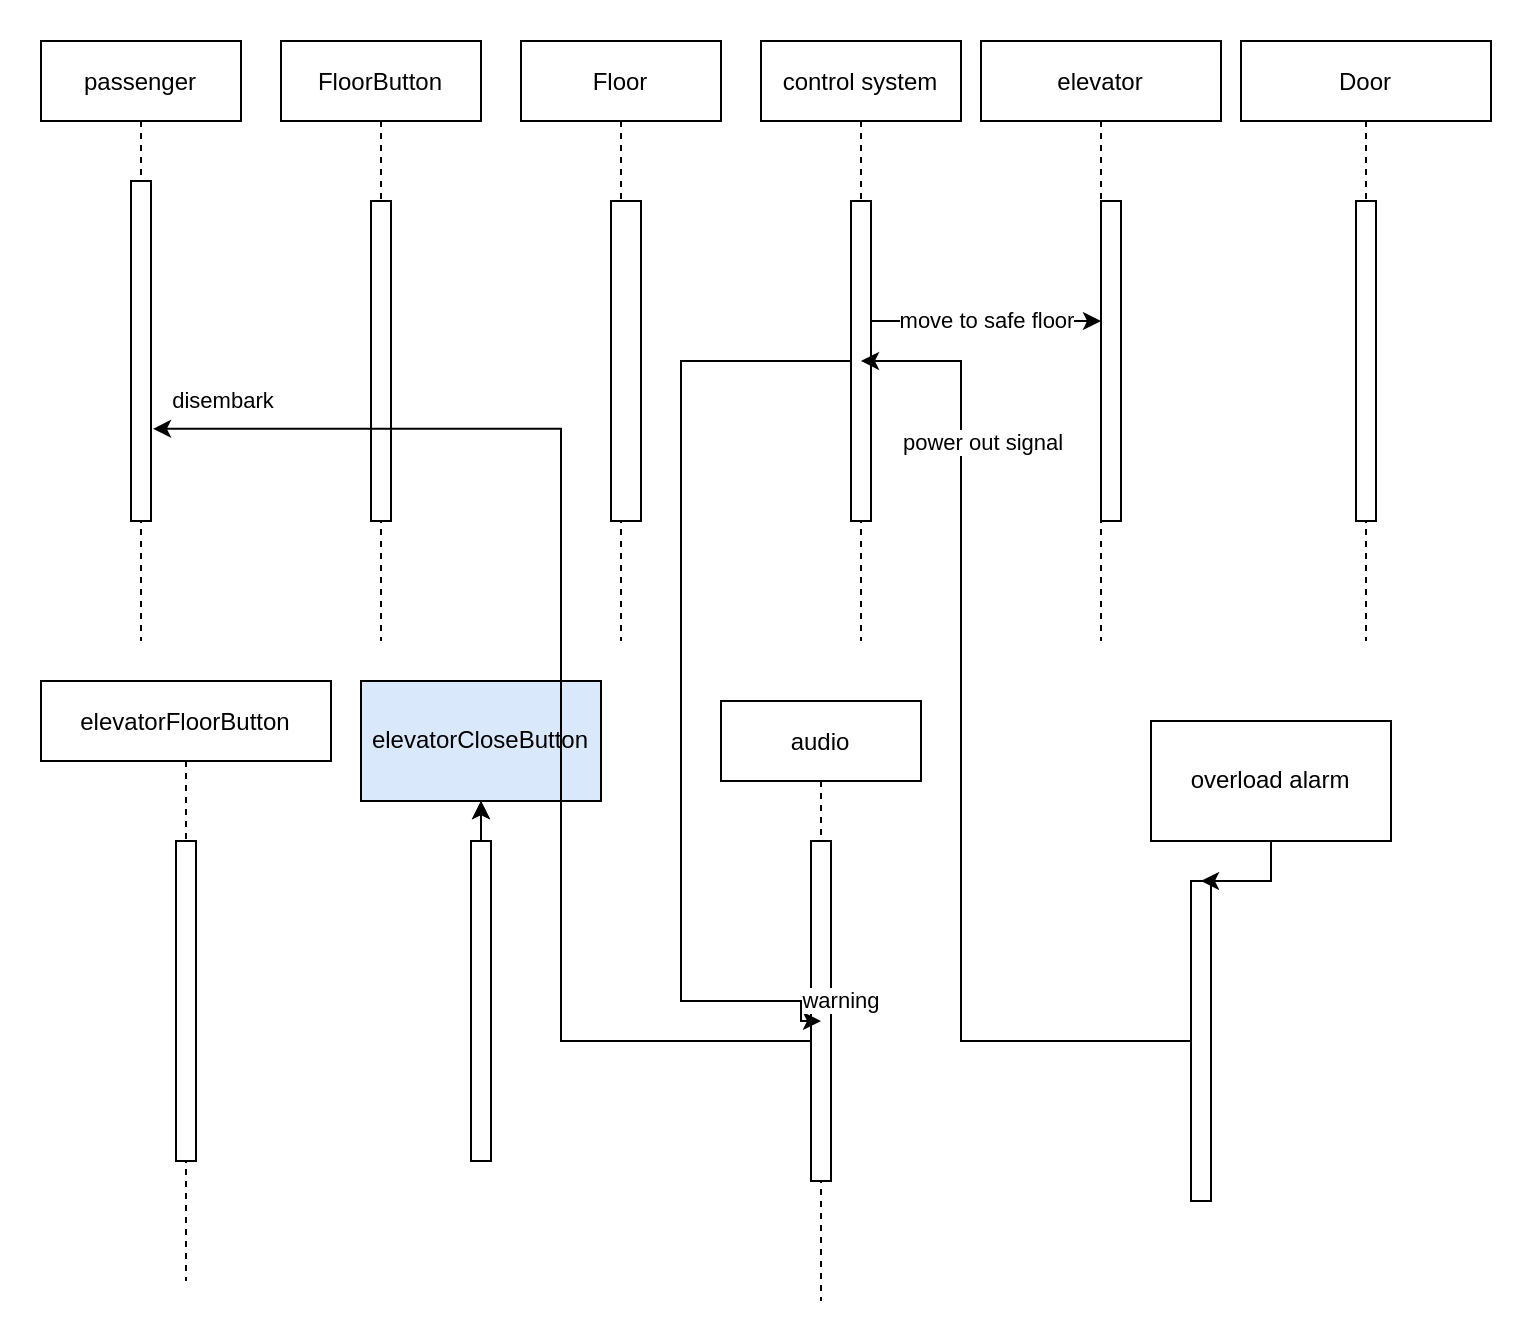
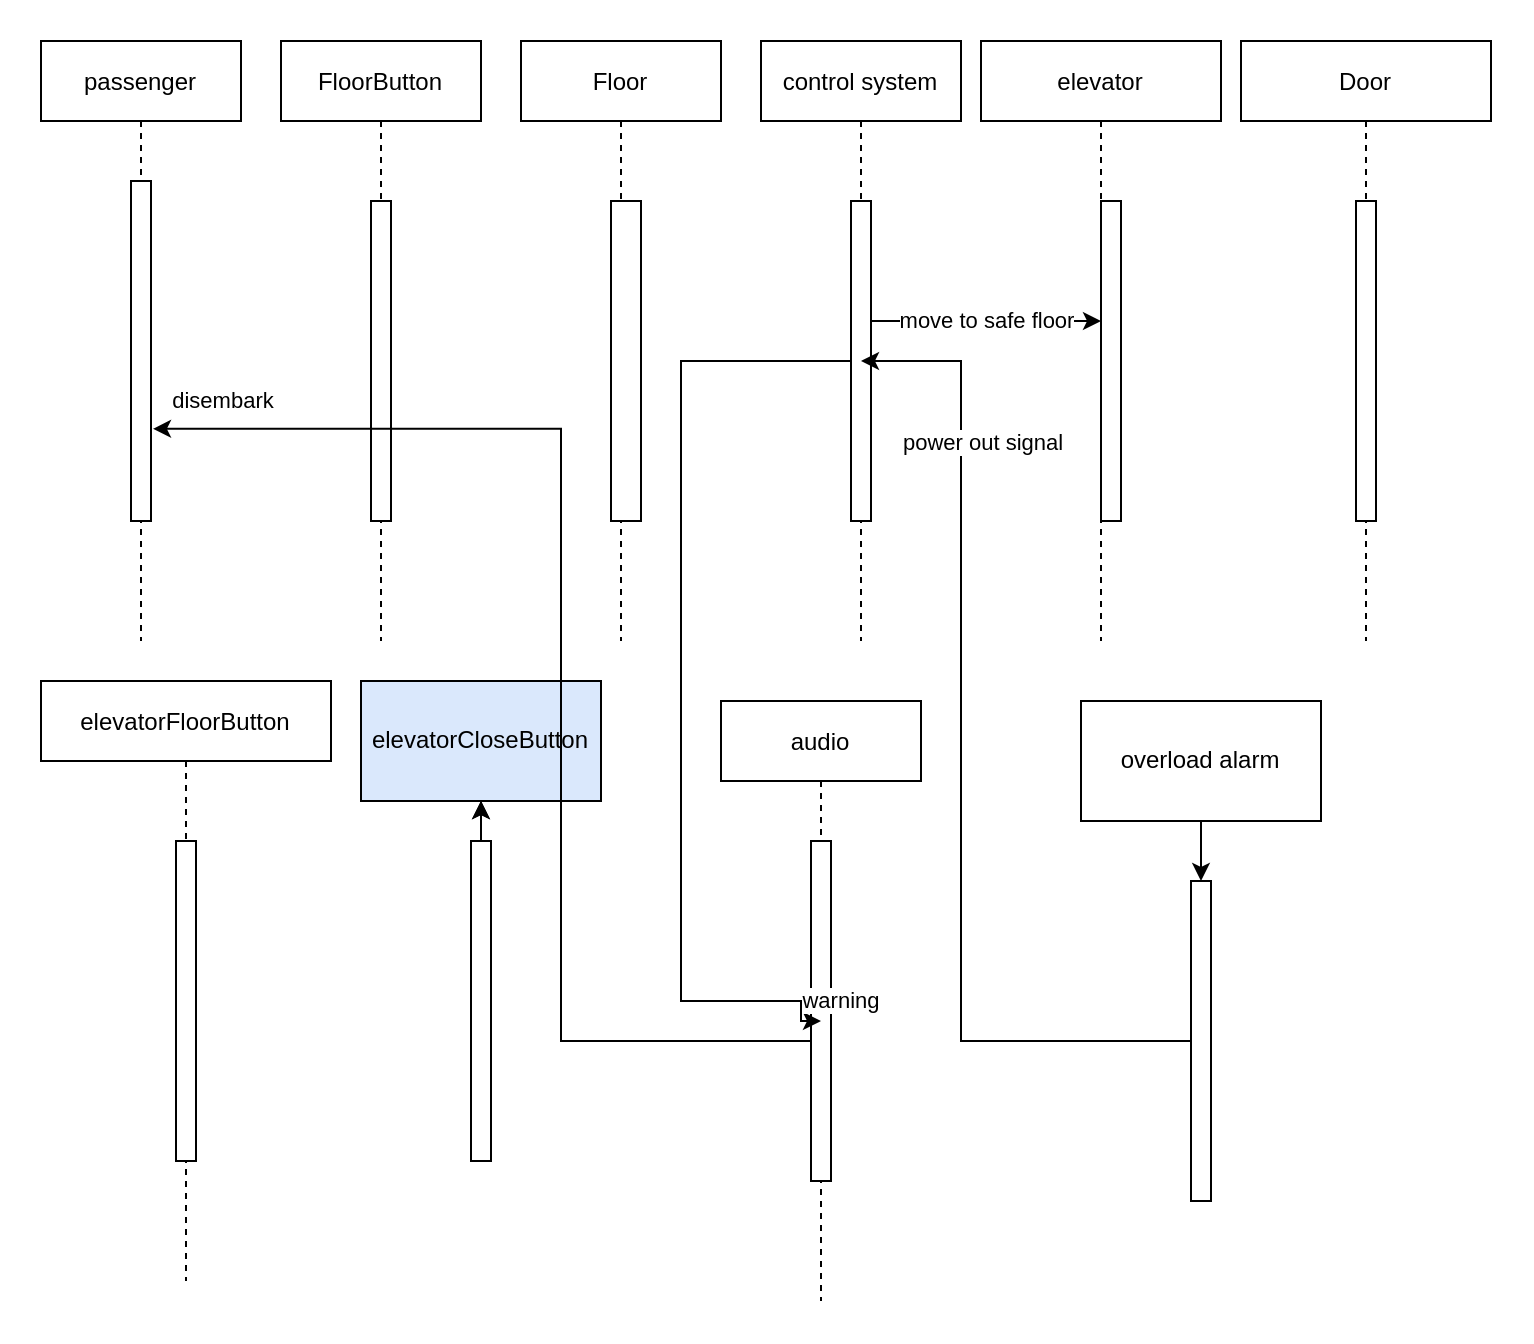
  <mxCell id="0" />
  <mxCell id="1" parent="0" />
  <mxCell id="2" value="passenger" style="shape=umlLifeline;perimeter=lifelinePerimeter;container=1;collapsible=0;recursiveResize=0;rounded=0;shadow=0;strokeWidth=1;" parent="1" vertex="1"><mxGeometry x="20" y="20" width="100" height="300" as="geometry" /></mxCell>
  <mxCell id="3" value="" style="points=[];perimeter=orthogonalPerimeter;rounded=0;shadow=0;strokeWidth=1;fillColor=default;strokeColor=default;fontColor=default;" parent="2" vertex="1"><mxGeometry x="45" y="70" width="10" height="170" as="geometry" /></mxCell>
  <mxCell id="4" value="FloorButton" style="shape=umlLifeline;perimeter=lifelinePerimeter;container=1;collapsible=0;recursiveResize=0;rounded=0;shadow=0;strokeWidth=1;" parent="1" vertex="1"><mxGeometry x="140" y="20" width="100" height="300" as="geometry" /></mxCell>
  <mxCell id="5" value="" style="points=[];perimeter=orthogonalPerimeter;rounded=0;shadow=0;strokeWidth=1;" parent="4" vertex="1"><mxGeometry x="45" y="80" width="10" height="160" as="geometry" /></mxCell>
  <mxCell id="6" value="Floor" style="shape=umlLifeline;perimeter=lifelinePerimeter;container=1;collapsible=0;recursiveResize=0;rounded=0;shadow=0;strokeWidth=1;" parent="1" vertex="1"><mxGeometry x="260" y="20" width="100" height="300" as="geometry" /></mxCell>
  <mxCell id="7" value="" style="points=[];perimeter=orthogonalPerimeter;rounded=0;shadow=0;strokeWidth=1;" parent="6" vertex="1"><mxGeometry x="45" y="80" width="15" height="160" as="geometry" /></mxCell>
  <mxCell id="8" value="control system" style="shape=umlLifeline;perimeter=lifelinePerimeter;container=1;collapsible=0;recursiveResize=0;rounded=0;shadow=0;strokeWidth=1;fontColor=default;" parent="1" vertex="1"><mxGeometry x="380" y="20" width="100" height="300" as="geometry" /></mxCell>
  <mxCell id="9" value="" style="points=[];perimeter=orthogonalPerimeter;rounded=0;shadow=0;strokeWidth=1;fillColor=default;strokeColor=default;fontColor=default;" parent="8" vertex="1"><mxGeometry x="45" y="80" width="10" height="160" as="geometry" /></mxCell>
  <mxCell id="10" value="elevator" style="shape=umlLifeline;perimeter=lifelinePerimeter;container=1;collapsible=0;recursiveResize=0;rounded=0;shadow=0;strokeWidth=1;fontColor=default;fillColor=default;strokeColor=default;" parent="1" vertex="1"><mxGeometry x="490" y="20" width="120" height="300" as="geometry" /></mxCell>
  <mxCell id="11" value="" style="points=[];perimeter=orthogonalPerimeter;rounded=0;shadow=0;strokeWidth=1;fillColor=default;strokeColor=default;fontColor=default;" parent="10" vertex="1"><mxGeometry x="60" y="80" width="10" height="160" as="geometry" /></mxCell>
  <mxCell id="12" value="Door" style="shape=umlLifeline;perimeter=lifelinePerimeter;container=1;collapsible=0;recursiveResize=0;rounded=0;shadow=0;strokeWidth=1;fillColor=default;strokeColor=default;fontColor=default;" parent="1" vertex="1"><mxGeometry x="620" y="20" width="125" height="300" as="geometry" /></mxCell>
  <mxCell id="13" value="" style="points=[];perimeter=orthogonalPerimeter;rounded=0;shadow=0;strokeWidth=1;fillColor=default;strokeColor=default;fontColor=default;" parent="12" vertex="1"><mxGeometry x="57.5" y="80" width="10" height="160" as="geometry" /></mxCell>
  <mxCell id="14" value="elevatorFloorButton" style="shape=umlLifeline;perimeter=lifelinePerimeter;container=1;collapsible=0;recursiveResize=0;rounded=0;shadow=0;strokeWidth=1;" parent="1" vertex="1"><mxGeometry x="20" y="340" width="145" height="300" as="geometry" /></mxCell>
  <mxCell id="15" value="" style="points=[];perimeter=orthogonalPerimeter;rounded=0;shadow=0;strokeWidth=1;" parent="14" vertex="1"><mxGeometry x="67.5" y="80" width="10" height="160" as="geometry" /></mxCell>
  <mxCell id="16" value="" style="edgeStyle=orthogonalEdgeStyle;rounded=0;orthogonalLoop=1;jettySize=auto;html=1;" parent="1" source="18" target="19" edge="1"><mxGeometry relative="1" as="geometry" /></mxCell>
  <mxCell id="17" value="" style="edgeStyle=orthogonalEdgeStyle;rounded=0;orthogonalLoop=1;jettySize=auto;html=1;" parent="1" source="18" target="19" edge="1"><mxGeometry relative="1" as="geometry" /></mxCell>
  <mxCell id="18" value="" style="points=[];perimeter=orthogonalPerimeter;rounded=0;shadow=0;strokeWidth=1;fillColor=default;strokeColor=default;fontColor=default;" parent="1" vertex="1"><mxGeometry x="235" y="420" width="10" height="160" as="geometry" /></mxCell>
  <mxCell id="19" value="elevatorCloseButton" style="whiteSpace=wrap;html=1;rounded=0;shadow=0;strokeWidth=1;fillColor=#dae8fc;" parent="1" vertex="1"><mxGeometry x="180" y="340" width="120" height="60" as="geometry" /></mxCell>
  <mxCell id="20" value="" style="edgeStyle=orthogonalEdgeStyle;rounded=0;orthogonalLoop=1;jettySize=auto;html=1;labelBackgroundColor=default;fontColor=default;strokeColor=default;" edge="1" parent="1" source="22"><mxGeometry relative="1" as="geometry"><mxPoint x="430" y="180" as="targetPoint" /><Array as="points"><mxPoint x="480" y="520" /><mxPoint x="480" y="180" /></Array></mxGeometry></mxCell>
  <mxCell id="21" value="power out signal&lt;br&gt;" style="edgeLabel;html=1;align=center;verticalAlign=middle;resizable=0;points=[];fontColor=default;labelBackgroundColor=default;" vertex="1" connectable="0" parent="20"><mxGeometry x="0.826" y="-3" relative="1" as="geometry"><mxPoint x="16" y="43" as="offset" /></mxGeometry></mxCell>
  <mxCell id="22" value="" style="points=[];perimeter=orthogonalPerimeter;rounded=0;shadow=0;strokeWidth=1;fillColor=default;strokeColor=default;fontColor=default;" parent="1" vertex="1"><mxGeometry x="595" y="440" width="10" height="160" as="geometry" /></mxCell>
  <mxCell id="23" value="" style="edgeStyle=orthogonalEdgeStyle;rounded=0;orthogonalLoop=1;jettySize=auto;html=1;" parent="1" source="24" target="22" edge="1"><mxGeometry relative="1" as="geometry" /></mxCell>
- <mxCell id="24" value="overload alarm" style="whiteSpace=wrap;html=1;rounded=0;shadow=0;strokeWidth=1;" parent="1" vertex="1"><mxGeometry x="575" y="360" width="120" height="60" as="geometry" /></mxCell>
+ <mxCell id="24" value="overload alarm" style="whiteSpace=wrap;html=1;rounded=0;shadow=0;strokeWidth=1;" parent="1" vertex="1"><mxGeometry x="540" y="350" width="120" height="60" as="geometry" /></mxCell>
  <mxCell id="25" value="audio" style="shape=umlLifeline;perimeter=lifelinePerimeter;container=1;collapsible=0;recursiveResize=0;rounded=0;shadow=0;strokeWidth=1;" parent="1" vertex="1"><mxGeometry x="360" y="350" width="100" height="300" as="geometry" /></mxCell>
  <mxCell id="26" value="" style="points=[];perimeter=orthogonalPerimeter;rounded=0;shadow=0;strokeWidth=1;fillColor=default;strokeColor=default;fontColor=default;" parent="25" vertex="1"><mxGeometry x="45" y="70" width="10" height="170" as="geometry" /></mxCell>
  <mxCell id="27" value="move to safe floor" style="edgeStyle=orthogonalEdgeStyle;rounded=0;orthogonalLoop=1;jettySize=auto;html=1;labelBackgroundColor=default;fontColor=default;strokeColor=default;" edge="1" parent="1" source="9" target="11"><mxGeometry relative="1" as="geometry"><Array as="points"><mxPoint x="460" y="160" /><mxPoint x="460" y="160" /></Array></mxGeometry></mxCell>
  <mxCell id="28" value="warning" style="edgeStyle=orthogonalEdgeStyle;rounded=0;orthogonalLoop=1;jettySize=auto;html=1;labelBackgroundColor=default;fontColor=default;strokeColor=default;" edge="1" parent="1" source="9"><mxGeometry x="0.917" y="20" relative="1" as="geometry"><mxPoint x="410" y="510" as="targetPoint" /><Array as="points"><mxPoint x="340" y="180" /><mxPoint x="340" y="500" /><mxPoint x="400" y="500" /><mxPoint x="400" y="510" /></Array><mxPoint as="offset" /></mxGeometry></mxCell>
  <mxCell id="29" value="" style="edgeStyle=orthogonalEdgeStyle;rounded=0;orthogonalLoop=1;jettySize=auto;html=1;labelBackgroundColor=default;fontColor=default;strokeColor=default;entryX=1.1;entryY=0.729;entryDx=0;entryDy=0;entryPerimeter=0;" edge="1" parent="1" source="26" target="3"><mxGeometry relative="1" as="geometry"><mxPoint x="325" y="505" as="targetPoint" /><Array as="points"><mxPoint x="280" y="520" /><mxPoint x="280" y="214" /></Array></mxGeometry></mxCell>
  <mxCell id="30" value="disembark" style="edgeLabel;html=1;align=center;verticalAlign=middle;resizable=0;points=[];fontColor=default;labelBackgroundColor=default;" vertex="1" connectable="0" parent="29"><mxGeometry x="0.942" y="-2" relative="1" as="geometry"><mxPoint x="16" y="-12" as="offset" /></mxGeometry></mxCell>
